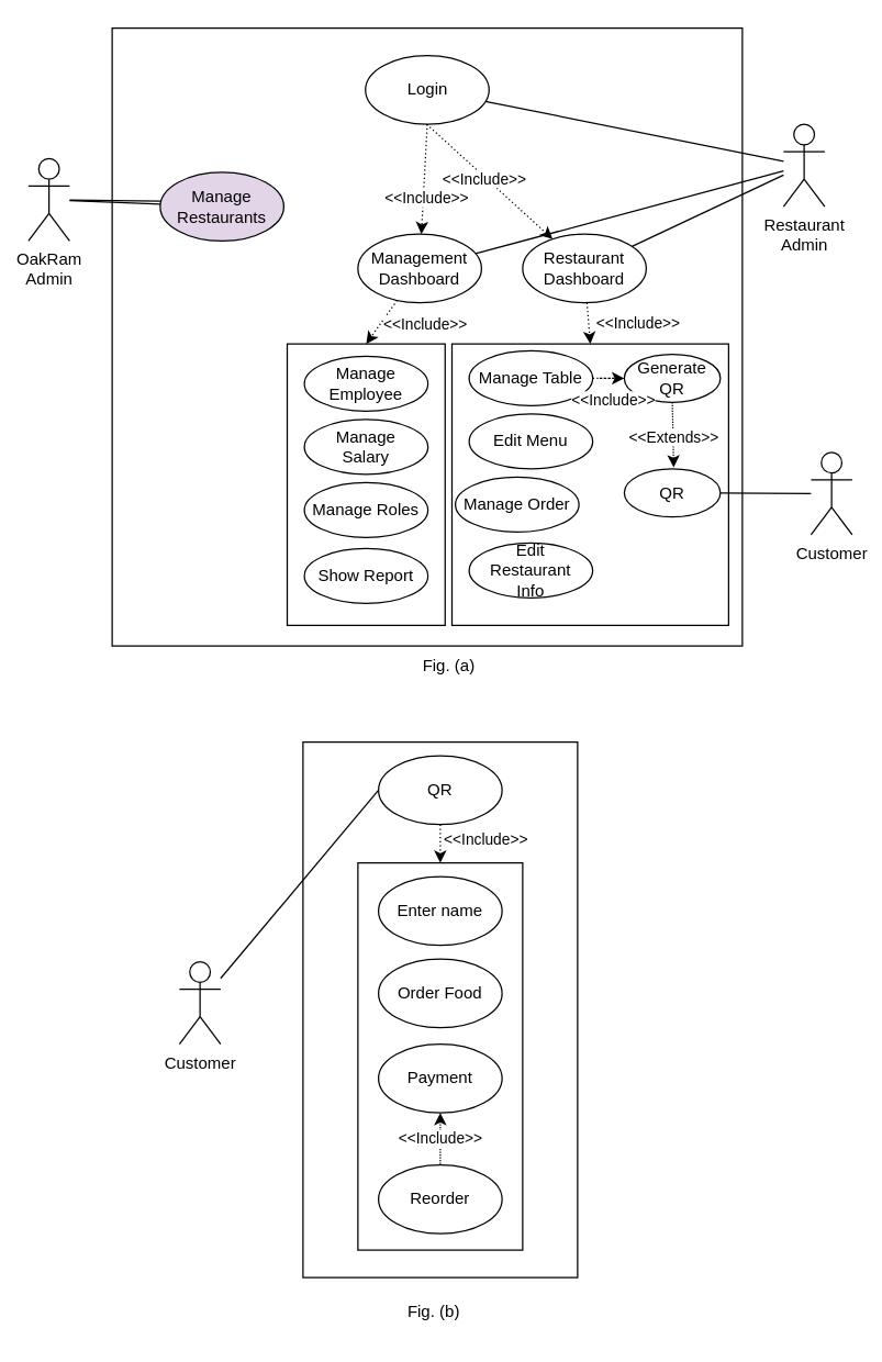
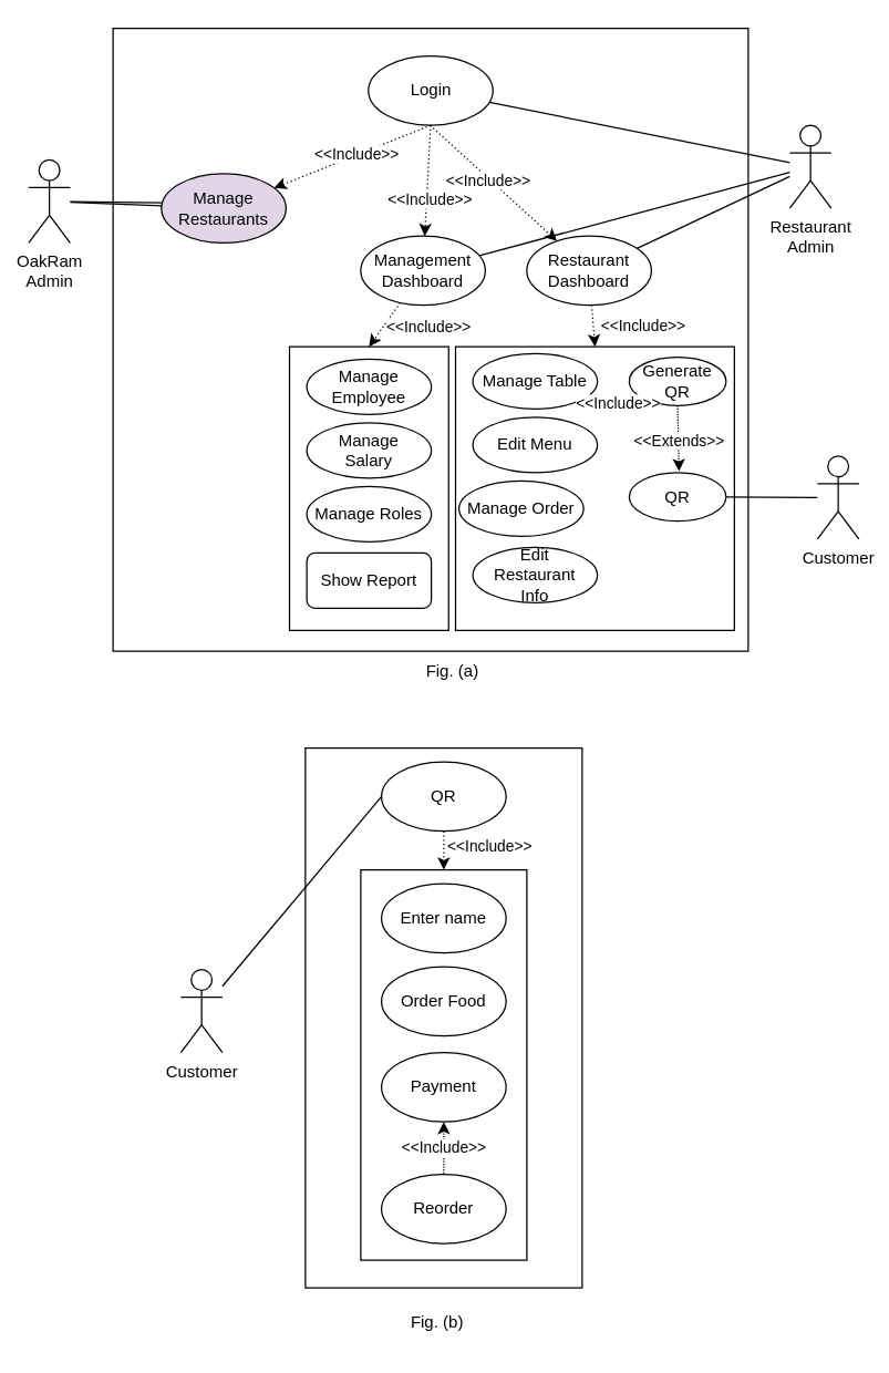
  <mxCell id="0" />
  <mxCell id="1" parent="0" />
  <mxCell id="2" value="" style="rounded=0;whiteSpace=wrap;html=1;fillColor=none;" parent="1" vertex="1"><mxGeometry x="220" y="540" width="200" height="390" as="geometry" /></mxCell>
  <mxCell id="3" value="" style="rounded=0;whiteSpace=wrap;html=1;fillColor=none;" parent="1" vertex="1"><mxGeometry x="260" y="628" width="120" height="282" as="geometry" /></mxCell>
  <mxCell id="4" value="" style="rounded=0;whiteSpace=wrap;html=1;fillColor=none;" parent="1" vertex="1"><mxGeometry x="81" y="20" width="459" height="450" as="geometry" /></mxCell>
  <mxCell id="5" value="OakRam&lt;br&gt;Admin" style="shape=umlActor;verticalLabelPosition=bottom;verticalAlign=top;html=1;outlineConnect=0;" parent="1" vertex="1"><mxGeometry x="20" y="115" width="30" height="60" as="geometry" /></mxCell>
  <mxCell id="6" value="Customer" style="shape=umlActor;verticalLabelPosition=bottom;verticalAlign=top;html=1;outlineConnect=0;" parent="1" vertex="1"><mxGeometry x="130" y="700" width="30" height="60" as="geometry" /></mxCell>
  <mxCell id="7" value="Login" style="ellipse;whiteSpace=wrap;html=1;" parent="1" vertex="1"><mxGeometry x="265.5" y="40" width="90" height="50" as="geometry" /></mxCell>
  <mxCell id="8" value="Manage&lt;br&gt;Restaurants" style="ellipse;whiteSpace=wrap;html=1;fillColor=#e1d5e7;" parent="1" vertex="1"><mxGeometry x="116" y="125" width="90" height="50" as="geometry" /></mxCell>
  <mxCell id="9" value="" style="endArrow=none;html=1;rounded=0;" parent="1" source="5" target="8" edge="1"><mxGeometry width="50" height="50" relative="1" as="geometry"><mxPoint x="50" y="135" as="sourcePoint" /><mxPoint x="100" y="85" as="targetPoint" /></mxGeometry></mxCell>
  <mxCell id="10" value="" style="endArrow=none;html=1;rounded=0;entryX=0.219;entryY=0.5;entryDx=0;entryDy=0;entryPerimeter=0;" parent="1" source="5" edge="1"><mxGeometry width="50" height="50" relative="1" as="geometry"><mxPoint x="50" y="135" as="sourcePoint" /><mxPoint x="116.04" y="146" as="targetPoint" /></mxGeometry></mxCell>
  <mxCell id="11" value="Enter name" style="ellipse;whiteSpace=wrap;html=1;" parent="1" vertex="1"><mxGeometry x="275" y="638" width="90" height="50" as="geometry" /></mxCell>
  <mxCell id="12" value="Order Food" style="ellipse;whiteSpace=wrap;html=1;" parent="1" vertex="1"><mxGeometry x="275" y="698" width="90" height="50" as="geometry" /></mxCell>
  <mxCell id="13" value="Payment" style="ellipse;whiteSpace=wrap;html=1;" parent="1" vertex="1"><mxGeometry x="275" y="760" width="90" height="50" as="geometry" /></mxCell>
  <mxCell id="14" value="Reorder" style="ellipse;whiteSpace=wrap;html=1;" parent="1" vertex="1"><mxGeometry x="275" y="848" width="90" height="50" as="geometry" /></mxCell>
  <mxCell id="15" value="" style="endArrow=none;html=1;rounded=0;entryX=0.5;entryY=0;entryDx=0;entryDy=0;exitX=0.5;exitY=1;exitDx=0;exitDy=0;dashed=1;dashPattern=1 1;jumpSize=0;jumpStyle=gap;endFill=0;startArrow=classic;startFill=1;" parent="1" source="13" target="14" edge="1"><mxGeometry width="50" height="50" relative="1" as="geometry"><mxPoint x="245" y="850" as="sourcePoint" /><mxPoint x="295" y="800" as="targetPoint" /></mxGeometry></mxCell>
  <mxCell id="16" value="&amp;lt;&amp;lt;Include&amp;gt;&amp;gt;" style="edgeLabel;html=1;align=center;verticalAlign=middle;resizable=0;points=[];" parent="15" vertex="1" connectable="0"><mxGeometry x="-0.069" y="-1" relative="1" as="geometry"><mxPoint as="offset" /></mxGeometry></mxCell>
  <mxCell id="17" value="" style="endArrow=none;html=1;rounded=0;entryX=0;entryY=0.5;entryDx=0;entryDy=0;" parent="1" source="6" target="19" edge="1"><mxGeometry width="50" height="50" relative="1" as="geometry"><mxPoint x="245" y="830" as="sourcePoint" /><mxPoint x="185" y="680" as="targetPoint" /></mxGeometry></mxCell>
  <mxCell id="18" value="Restaurant&lt;br&gt;Admin" style="shape=umlActor;verticalLabelPosition=bottom;verticalAlign=top;html=1;outlineConnect=0;" parent="1" vertex="1"><mxGeometry x="570" y="90" width="30" height="60" as="geometry" /></mxCell>
  <mxCell id="19" value="QR" style="ellipse;whiteSpace=wrap;html=1;" parent="1" vertex="1"><mxGeometry x="275" y="550" width="90" height="50" as="geometry" /></mxCell>
  <mxCell id="20" value="" style="endArrow=classic;html=1;rounded=0;exitX=0.5;exitY=1;exitDx=0;exitDy=0;entryX=0.5;entryY=0;entryDx=0;entryDy=0;dashed=1;dashPattern=1 2;" parent="1" source="19" target="3" edge="1"><mxGeometry width="50" height="50" relative="1" as="geometry"><mxPoint x="65" y="670" as="sourcePoint" /><mxPoint x="115" y="620" as="targetPoint" /></mxGeometry></mxCell>
  <mxCell id="21" value="&amp;lt;&amp;lt;Include&amp;gt;&amp;gt;" style="edgeLabel;html=1;align=left;verticalAlign=middle;resizable=0;points=[];" parent="20" vertex="1" connectable="0"><mxGeometry x="-0.277" y="1" relative="1" as="geometry"><mxPoint as="offset" /></mxGeometry></mxCell>
  <mxCell id="22" value="" style="endArrow=none;html=1;rounded=0;" parent="1" source="7" target="18" edge="1"><mxGeometry width="50" height="50" relative="1" as="geometry"><mxPoint x="355.5" y="154" as="sourcePoint" /><mxPoint x="576.5" y="90" as="targetPoint" /></mxGeometry></mxCell>
  <mxCell id="23" value="Restaurant&lt;br&gt;Dashboard" style="ellipse;whiteSpace=wrap;html=1;" parent="1" vertex="1"><mxGeometry x="380" y="170" width="90" height="50" as="geometry" /></mxCell>
  <mxCell id="24" value="Management&lt;br&gt;Dashboard" style="ellipse;whiteSpace=wrap;html=1;" parent="1" vertex="1"><mxGeometry x="260" y="170" width="90" height="50" as="geometry" /></mxCell>
  <mxCell id="25" value="" style="endArrow=classic;html=1;rounded=0;exitX=0.5;exitY=1;exitDx=0;exitDy=0;dashed=1;dashPattern=1 2;" parent="1" target="23" edge="1"><mxGeometry width="50" height="50" relative="1" as="geometry"><mxPoint x="310.13" y="90" as="sourcePoint" /><mxPoint x="310.13" y="118" as="targetPoint" /></mxGeometry></mxCell>
  <mxCell id="26" value="&amp;lt;&amp;lt;Include&amp;gt;&amp;gt;" style="edgeLabel;html=1;align=center;verticalAlign=middle;resizable=0;points=[];" parent="25" vertex="1" connectable="0"><mxGeometry x="-0.068" y="-1" relative="1" as="geometry"><mxPoint x="-1" as="offset" /></mxGeometry></mxCell>
  <mxCell id="27" value="" style="endArrow=classic;html=1;rounded=0;exitX=0.5;exitY=1;exitDx=0;exitDy=0;dashed=1;dashPattern=1 2;" parent="1" source="7" target="24" edge="1"><mxGeometry width="50" height="50" relative="1" as="geometry"><mxPoint x="320.13" y="100" as="sourcePoint" /><mxPoint x="339" y="170" as="targetPoint" /></mxGeometry></mxCell>
  <mxCell id="28" value="&amp;lt;&amp;lt;Include&amp;gt;&amp;gt;" style="edgeLabel;html=1;align=center;verticalAlign=middle;resizable=0;points=[];" parent="27" vertex="1" connectable="0"><mxGeometry x="0.334" y="2" relative="1" as="geometry"><mxPoint as="offset" /></mxGeometry></mxCell>
+ <mxCell id="29" value="" style="endArrow=classic;html=1;rounded=0;exitX=0.5;exitY=1;exitDx=0;exitDy=0;dashed=1;dashPattern=1 2;" parent="1" source="7" target="8" edge="1"><mxGeometry width="50" height="50" relative="1" as="geometry"><mxPoint x="320.13" y="100" as="sourcePoint" /><mxPoint x="339" y="170" as="targetPoint" /></mxGeometry></mxCell>
+ <mxCell id="30" value="&amp;lt;&amp;lt;Include&amp;gt;&amp;gt;" style="edgeLabel;html=1;align=center;verticalAlign=middle;resizable=0;points=[];" parent="29" vertex="1" connectable="0"><mxGeometry x="-0.068" y="-1" relative="1" as="geometry"><mxPoint x="-1" as="offset" /></mxGeometry></mxCell>
  <mxCell id="31" value="" style="endArrow=none;html=1;rounded=0;" parent="1" source="23" target="18" edge="1"><mxGeometry width="50" height="50" relative="1" as="geometry"><mxPoint x="362" y="85" as="sourcePoint" /><mxPoint x="580" y="136" as="targetPoint" /></mxGeometry></mxCell>
  <mxCell id="32" value="" style="endArrow=none;html=1;rounded=0;" parent="1" source="24" target="18" edge="1"><mxGeometry width="50" height="50" relative="1" as="geometry"><mxPoint x="386" y="184" as="sourcePoint" /><mxPoint x="580" y="134" as="targetPoint" /></mxGeometry></mxCell>
  <mxCell id="33" value="" style="rounded=0;whiteSpace=wrap;html=1;" parent="1" vertex="1"><mxGeometry x="208.5" y="250" width="115" height="205" as="geometry" /></mxCell>
  <mxCell id="34" value="Manage&lt;br&gt;Employee" style="ellipse;whiteSpace=wrap;html=1;" parent="1" vertex="1"><mxGeometry x="221" y="259" width="90" height="40" as="geometry" /></mxCell>
  <mxCell id="35" value="Manage&lt;br&gt;Salary" style="ellipse;whiteSpace=wrap;html=1;" parent="1" vertex="1"><mxGeometry x="221" y="305" width="90" height="40" as="geometry" /></mxCell>
  <mxCell id="36" value="Manage Roles" style="ellipse;whiteSpace=wrap;html=1;" parent="1" vertex="1"><mxGeometry x="221" y="351" width="90" height="40" as="geometry" /></mxCell>
- <mxCell id="37" value="Show Report" style="ellipse;whiteSpace=wrap;html=1;" parent="1" vertex="1"><mxGeometry x="221" y="399" width="90" height="40" as="geometry" /></mxCell>
+ <mxCell id="37" value="Show Report" style="whiteSpace=wrap;html=1;rounded=1;" parent="1" vertex="1"><mxGeometry x="221" y="399" width="90" height="40" as="geometry" /></mxCell>
  <mxCell id="38" value="" style="endArrow=classic;html=1;rounded=0;dashed=1;dashPattern=1 2;entryX=0.5;entryY=0;entryDx=0;entryDy=0;" parent="1" source="24" target="33" edge="1"><mxGeometry width="50" height="50" relative="1" as="geometry"><mxPoint x="266" y="220" as="sourcePoint" /><mxPoint x="318.5" y="285" as="targetPoint" /></mxGeometry></mxCell>
  <mxCell id="39" value="&amp;lt;&amp;lt;Include&amp;gt;&amp;gt;" style="edgeLabel;html=1;align=center;verticalAlign=middle;resizable=0;points=[];" parent="38" vertex="1" connectable="0"><mxGeometry x="0.334" y="2" relative="1" as="geometry"><mxPoint x="33" y="-5" as="offset" /></mxGeometry></mxCell>
  <mxCell id="40" value="" style="rounded=0;whiteSpace=wrap;html=1;" parent="1" vertex="1"><mxGeometry x="328.5" y="250" width="201.5" height="205" as="geometry" /></mxCell>
- <mxCell id="41" value="" style="edgeStyle=orthogonalEdgeStyle;rounded=0;orthogonalLoop=1;jettySize=auto;html=1;dashed=1;dashPattern=1 2;" parent="1" source="42" target="48" edge="1"><mxGeometry relative="1" as="geometry" /></mxCell>
  <mxCell id="42" value="Manage Table" style="ellipse;whiteSpace=wrap;html=1;" parent="1" vertex="1"><mxGeometry x="341" y="255" width="90" height="40" as="geometry" /></mxCell>
  <mxCell id="43" value="Edit Menu" style="ellipse;whiteSpace=wrap;html=1;" parent="1" vertex="1"><mxGeometry x="341" y="301" width="90" height="40" as="geometry" /></mxCell>
  <mxCell id="44" value="Manage Order" style="ellipse;whiteSpace=wrap;html=1;" parent="1" vertex="1"><mxGeometry x="331" y="347" width="90" height="40" as="geometry" /></mxCell>
  <mxCell id="45" value="Edit &lt;br&gt;Restaurant&lt;br&gt;Info" style="ellipse;whiteSpace=wrap;html=1;" parent="1" vertex="1"><mxGeometry x="341" y="395" width="90" height="40" as="geometry" /></mxCell>
  <mxCell id="46" value="" style="endArrow=classic;html=1;rounded=0;dashed=1;dashPattern=1 2;entryX=0.5;entryY=0;entryDx=0;entryDy=0;" parent="1" source="23" target="40" edge="1"><mxGeometry width="50" height="50" relative="1" as="geometry"><mxPoint x="386" y="220" as="sourcePoint" /><mxPoint x="438.5" y="285" as="targetPoint" /></mxGeometry></mxCell>
  <mxCell id="47" value="&amp;lt;&amp;lt;Include&amp;gt;&amp;gt;" style="edgeLabel;html=1;align=center;verticalAlign=middle;resizable=0;points=[];" parent="46" vertex="1" connectable="0"><mxGeometry x="0.334" y="2" relative="1" as="geometry"><mxPoint x="33" y="-5" as="offset" /></mxGeometry></mxCell>
  <mxCell id="48" value="Generate QR" style="ellipse;whiteSpace=wrap;html=1;" parent="1" vertex="1"><mxGeometry x="454" y="257.5" width="70" height="35" as="geometry" /></mxCell>
  <mxCell id="49" value="&amp;lt;&amp;lt;Include&amp;gt;&amp;gt;" style="edgeLabel;html=1;align=center;verticalAlign=middle;resizable=0;points=[];" parent="1" vertex="1" connectable="0"><mxGeometry x="445.002" y="290.003" as="geometry" /></mxCell>
  <mxCell id="50" value="" style="endArrow=classic;html=1;rounded=0;exitX=0.5;exitY=1;exitDx=0;exitDy=0;dashed=1;dashPattern=1 1;" parent="1" source="48" edge="1"><mxGeometry width="50" height="50" relative="1" as="geometry"><mxPoint x="450" y="390" as="sourcePoint" /><mxPoint x="490" y="340" as="targetPoint" /></mxGeometry></mxCell>
  <mxCell id="51" value="&amp;lt;&amp;lt;Extends&amp;gt;&amp;gt;" style="edgeLabel;html=1;align=center;verticalAlign=middle;resizable=0;points=[];" parent="50" vertex="1" connectable="0"><mxGeometry x="0.037" relative="1" as="geometry"><mxPoint as="offset" /></mxGeometry></mxCell>
  <mxCell id="52" value="QR" style="ellipse;whiteSpace=wrap;html=1;" parent="1" vertex="1"><mxGeometry x="454" y="341" width="70" height="35" as="geometry" /></mxCell>
  <mxCell id="53" value="Customer" style="shape=umlActor;verticalLabelPosition=bottom;verticalAlign=top;html=1;outlineConnect=0;" parent="1" vertex="1"><mxGeometry x="590" y="329" width="30" height="60" as="geometry" /></mxCell>
  <mxCell id="54" value="" style="endArrow=none;html=1;rounded=0;" parent="1" source="52" target="53" edge="1"><mxGeometry width="50" height="50" relative="1" as="geometry"><mxPoint x="445" y="411" as="sourcePoint" /><mxPoint x="662" y="455" as="targetPoint" /></mxGeometry></mxCell>
  <mxCell id="55" value="Fig. (a)" style="text;html=1;align=center;verticalAlign=middle;resizable=0;points=[];autosize=1;strokeColor=none;fillColor=none;" parent="1" vertex="1"><mxGeometry x="295.5" y="470" width="60" height="30" as="geometry" /></mxCell>
  <mxCell id="56" value="Fig. (b)" style="text;html=1;align=center;verticalAlign=middle;resizable=0;points=[];autosize=1;strokeColor=none;fillColor=none;" parent="1" vertex="1"><mxGeometry x="285" y="940" width="60" height="30" as="geometry" /></mxCell>
